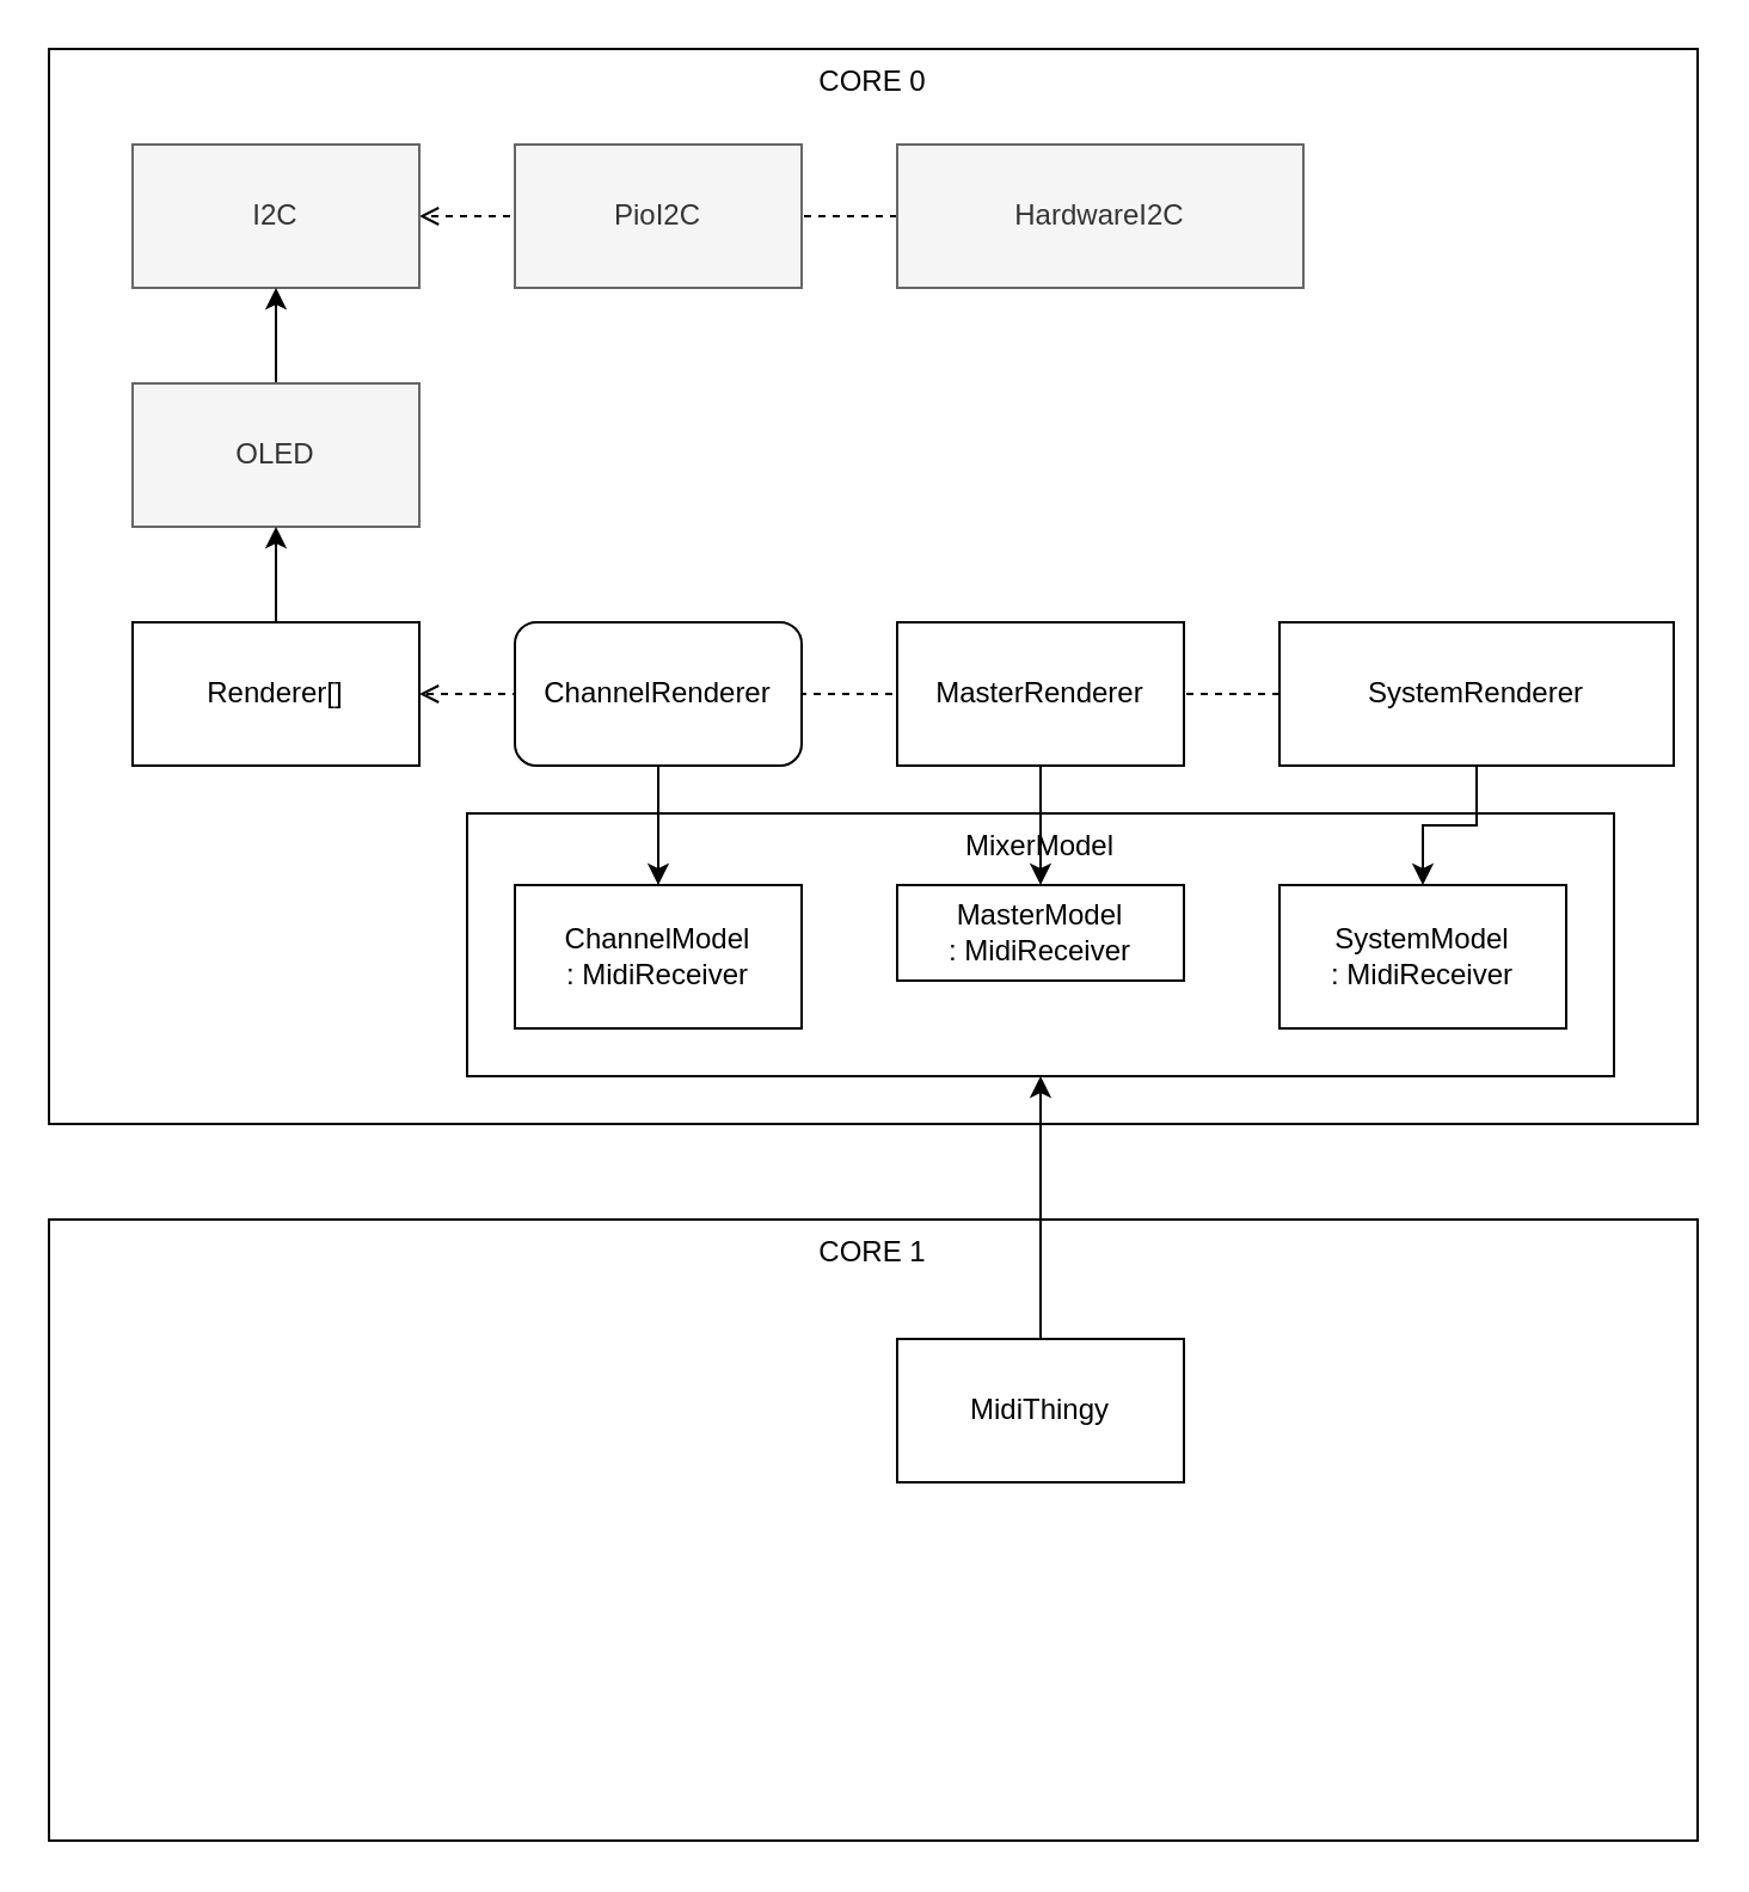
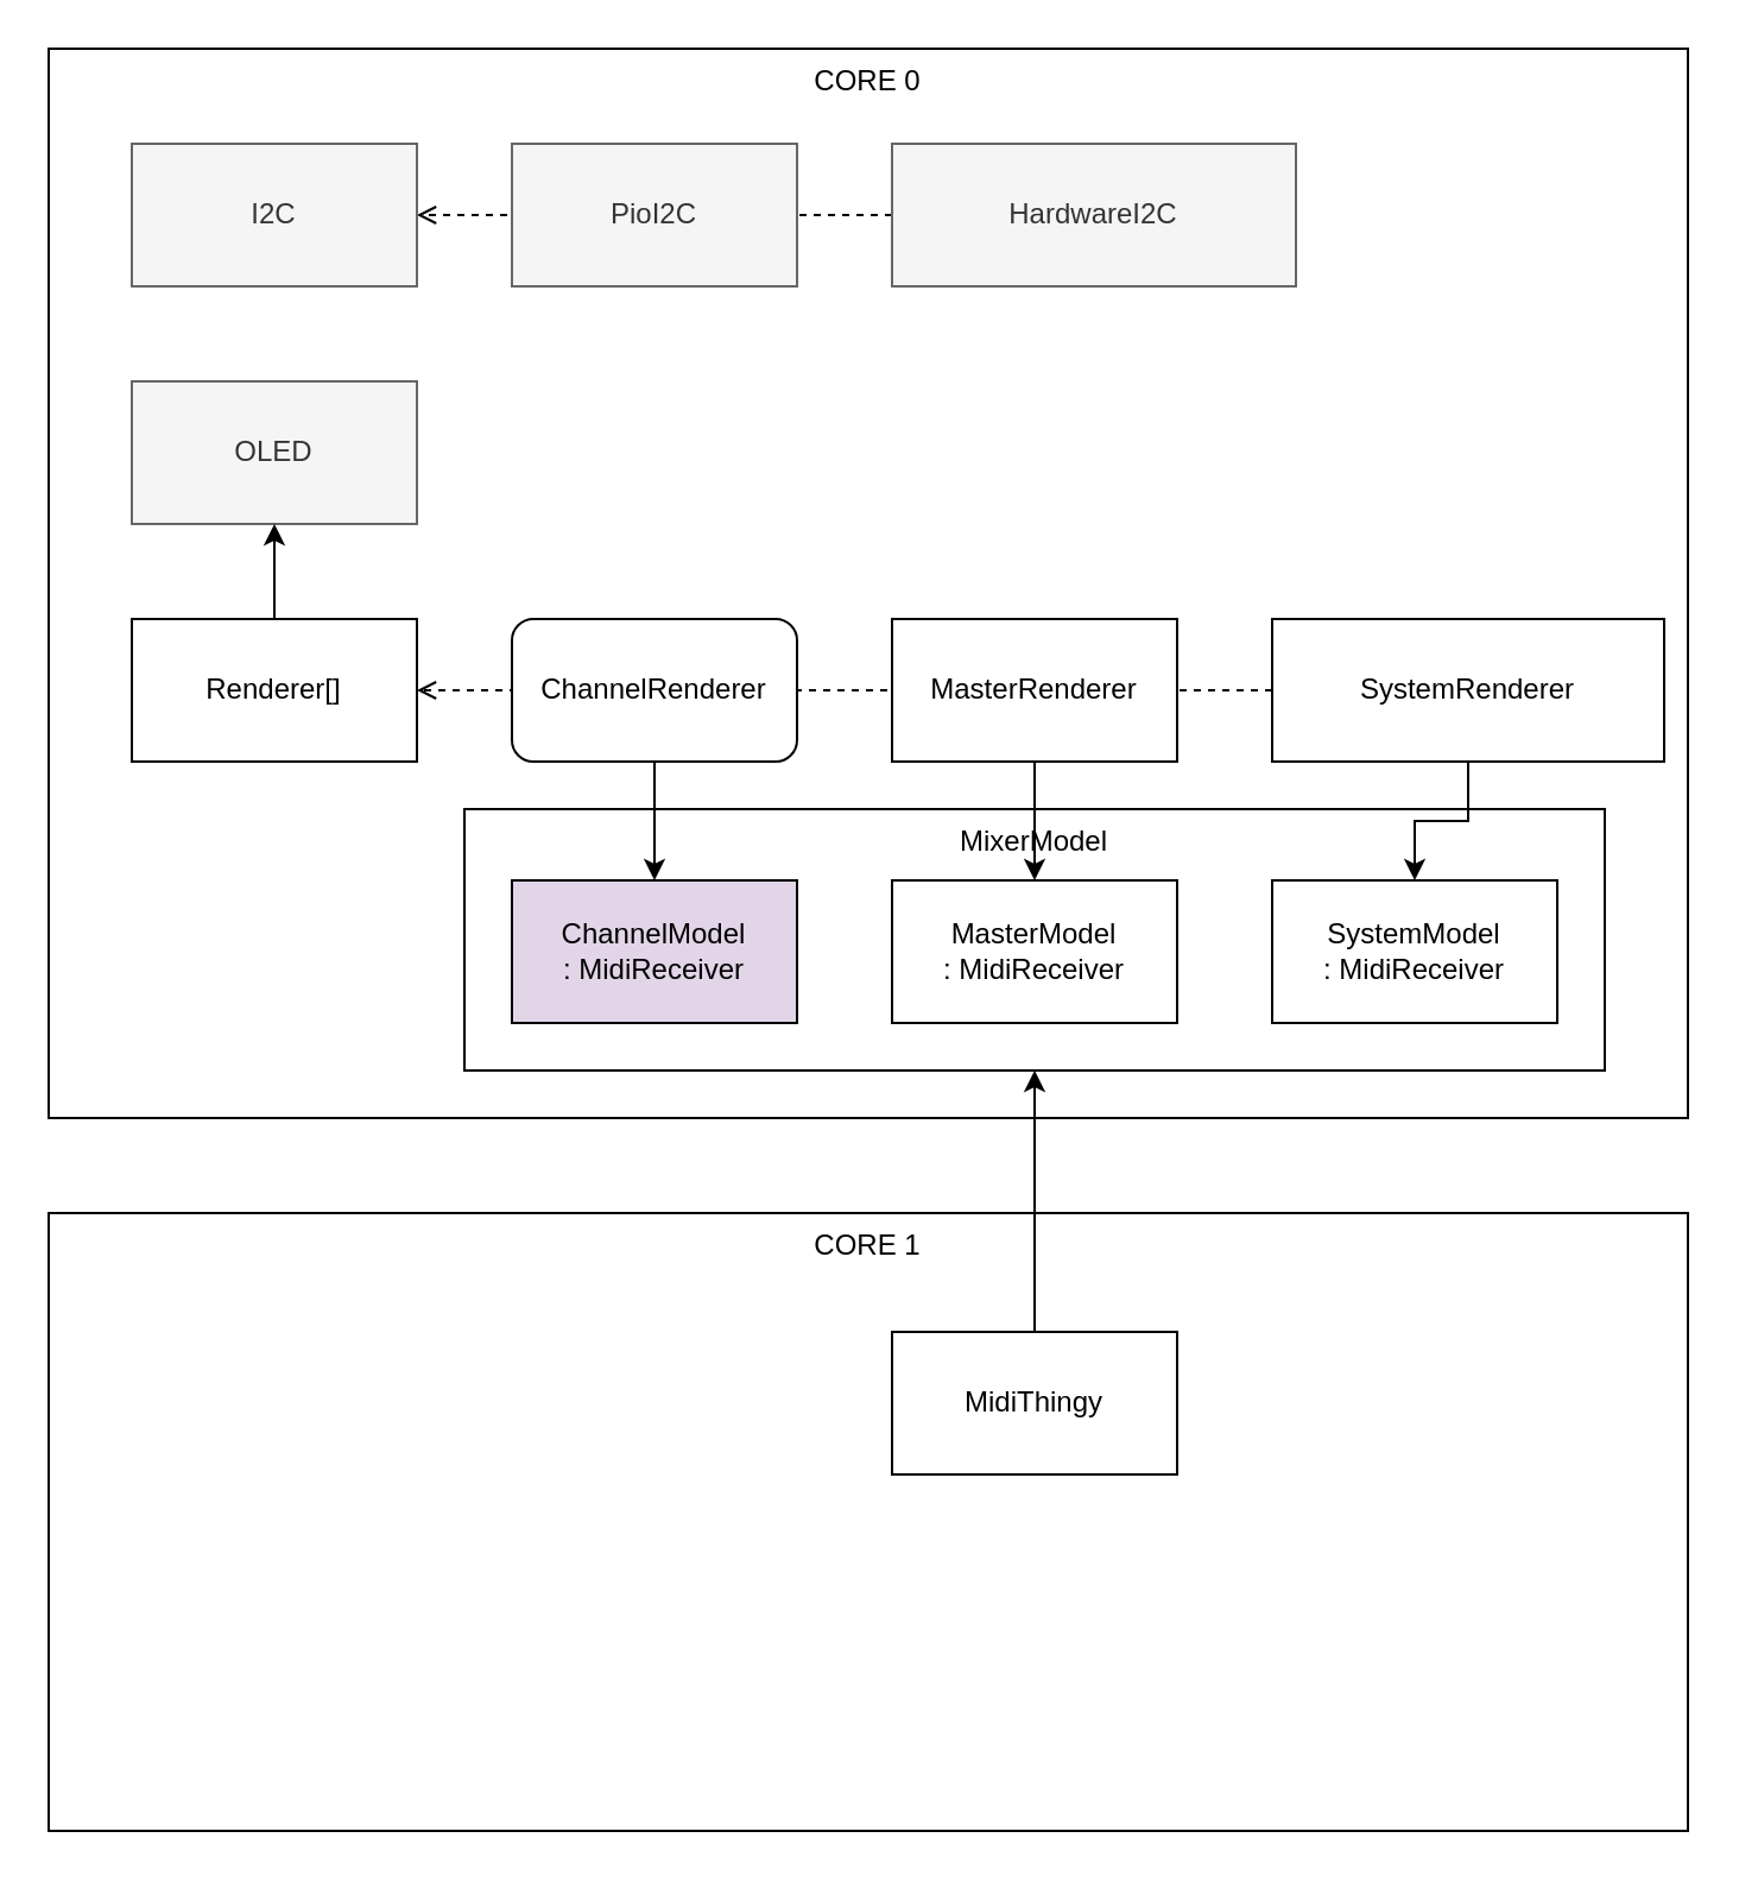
  <mxCell id="0" />
  <mxCell id="1" parent="0" />
  <mxCell id="2" value="CORE 1" style="rounded=0;whiteSpace=wrap;html=1;verticalAlign=top;" vertex="1" parent="1"><mxGeometry x="20" y="510" width="690" height="260" as="geometry" /></mxCell>
  <mxCell id="3" value="CORE 0" style="rounded=0;whiteSpace=wrap;html=1;verticalAlign=top;" vertex="1" parent="1"><mxGeometry x="20" y="20" width="690" height="450" as="geometry" /></mxCell>
  <mxCell id="4" style="edgeStyle=orthogonalEdgeStyle;rounded=0;orthogonalLoop=1;jettySize=auto;html=1;exitX=0;exitY=0.5;exitDx=0;exitDy=0;entryX=1;entryY=0.5;entryDx=0;entryDy=0;endArrow=open;endFill=0;dashed=1;" parent="1" source="19" target="13" edge="1"><mxGeometry relative="1" as="geometry" /></mxCell>
  <mxCell id="5" style="edgeStyle=orthogonalEdgeStyle;rounded=0;orthogonalLoop=1;jettySize=auto;html=1;exitX=0;exitY=0.5;exitDx=0;exitDy=0;entryX=1;entryY=0.5;entryDx=0;entryDy=0;endArrow=open;endFill=0;dashed=1;" parent="1" source="9" target="8" edge="1"><mxGeometry relative="1" as="geometry" /></mxCell>
  <mxCell id="6" value="MixerModel" style="rounded=0;whiteSpace=wrap;html=1;verticalAlign=top;" parent="1" vertex="1"><mxGeometry x="195" y="340" width="480" height="110" as="geometry" /></mxCell>
  <mxCell id="7" value="PioI2C" style="rounded=0;whiteSpace=wrap;html=1;fillColor=#f5f5f5;fontColor=#333333;strokeColor=#666666;" parent="1" vertex="1"><mxGeometry x="215" y="60" width="120" height="60" as="geometry" /></mxCell>
  <mxCell id="8" value="I2C" style="rounded=0;whiteSpace=wrap;html=1;fillColor=#f5f5f5;fontColor=#333333;strokeColor=#666666;" parent="1" vertex="1"><mxGeometry x="55" y="60" width="120" height="60" as="geometry" /></mxCell>
  <mxCell id="9" value="HardwareI2C" style="rounded=0;whiteSpace=wrap;html=1;fillColor=#f5f5f5;fontColor=#333333;strokeColor=#666666;" parent="1" vertex="1"><mxGeometry x="375" y="60" width="170" height="60" as="geometry" /></mxCell>
- <mxCell id="10" value="" style="edgeStyle=orthogonalEdgeStyle;rounded=0;orthogonalLoop=1;jettySize=auto;html=1;" parent="1" source="11" target="8" edge="1"><mxGeometry relative="1" as="geometry" /></mxCell>
  <mxCell id="11" value="OLED" style="rounded=0;whiteSpace=wrap;html=1;fillColor=#f5f5f5;fontColor=#333333;strokeColor=#666666;" parent="1" vertex="1"><mxGeometry x="55" y="160" width="120" height="60" as="geometry" /></mxCell>
  <mxCell id="12" value="" style="edgeStyle=orthogonalEdgeStyle;rounded=0;orthogonalLoop=1;jettySize=auto;html=1;" parent="1" source="13" target="11" edge="1"><mxGeometry relative="1" as="geometry" /></mxCell>
  <mxCell id="13" value="Renderer[]" style="rounded=0;whiteSpace=wrap;html=1;" parent="1" vertex="1"><mxGeometry x="55" y="260" width="120" height="60" as="geometry" /></mxCell>
  <mxCell id="14" value="" style="edgeStyle=orthogonalEdgeStyle;rounded=0;orthogonalLoop=1;jettySize=auto;html=1;" parent="1" source="15" target="20" edge="1"><mxGeometry relative="1" as="geometry" /></mxCell>
  <mxCell id="15" value="ChannelRenderer" style="whiteSpace=wrap;html=1;rounded=1;" parent="1" vertex="1"><mxGeometry x="215" y="260" width="120" height="60" as="geometry" /></mxCell>
  <mxCell id="16" value="" style="edgeStyle=orthogonalEdgeStyle;rounded=0;orthogonalLoop=1;jettySize=auto;html=1;" parent="1" source="17" target="21" edge="1"><mxGeometry relative="1" as="geometry" /></mxCell>
  <mxCell id="17" value="MasterRenderer" style="rounded=0;whiteSpace=wrap;html=1;" parent="1" vertex="1"><mxGeometry x="375" y="260" width="120" height="60" as="geometry" /></mxCell>
  <mxCell id="18" value="" style="edgeStyle=orthogonalEdgeStyle;rounded=0;orthogonalLoop=1;jettySize=auto;html=1;" parent="1" source="19" target="22" edge="1"><mxGeometry relative="1" as="geometry" /></mxCell>
  <mxCell id="19" value="SystemRenderer" style="rounded=0;whiteSpace=wrap;html=1;" parent="1" vertex="1"><mxGeometry x="535" y="260" width="165" height="60" as="geometry" /></mxCell>
- <mxCell id="20" value="ChannelModel&lt;br&gt;: MidiReceiver" style="rounded=0;whiteSpace=wrap;html=1;" parent="1" vertex="1"><mxGeometry x="215" y="370" width="120" height="60" as="geometry" /></mxCell>
- <mxCell id="21" value="MasterModel&lt;br&gt;: MidiReceiver" style="rounded=0;whiteSpace=wrap;html=1;" parent="1" vertex="1"><mxGeometry x="375" y="370" width="120" height="40" as="geometry" /></mxCell>
+ <mxCell id="20" value="ChannelModel&lt;br&gt;: MidiReceiver" style="rounded=0;whiteSpace=wrap;html=1;fillColor=#e1d5e7;" parent="1" vertex="1"><mxGeometry x="215" y="370" width="120" height="60" as="geometry" /></mxCell>
+ <mxCell id="21" value="MasterModel&lt;br&gt;: MidiReceiver" style="rounded=0;whiteSpace=wrap;html=1;" parent="1" vertex="1"><mxGeometry x="375" y="370" width="120" height="60" as="geometry" /></mxCell>
  <mxCell id="22" value="SystemModel&lt;br&gt;: MidiReceiver" style="rounded=0;whiteSpace=wrap;html=1;" parent="1" vertex="1"><mxGeometry x="535" y="370" width="120" height="60" as="geometry" /></mxCell>
  <mxCell id="23" style="edgeStyle=orthogonalEdgeStyle;rounded=0;orthogonalLoop=1;jettySize=auto;html=1;exitX=0.5;exitY=0;exitDx=0;exitDy=0;entryX=0.5;entryY=1;entryDx=0;entryDy=0;" parent="1" source="24" edge="1"><mxGeometry relative="1" as="geometry"><mxPoint x="435" y="450" as="targetPoint" /></mxGeometry></mxCell>
  <mxCell id="24" value="MidiThingy" style="rounded=0;whiteSpace=wrap;html=1;" parent="1" vertex="1"><mxGeometry x="375" y="560" width="120" height="60" as="geometry" /></mxCell>
